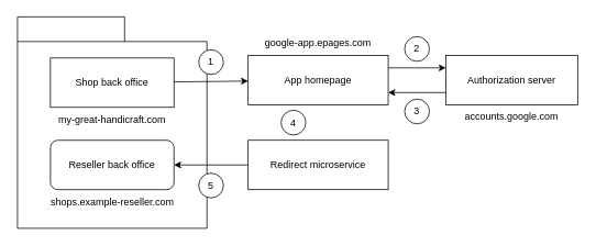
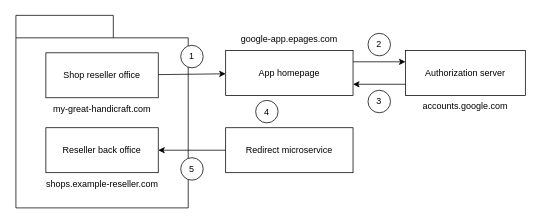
  <mxCell id="0" />
  <mxCell id="1" parent="0" />
  <mxCell id="2" value="" style="shape=folder;fontStyle=1;spacingTop=10;tabWidth=130;tabHeight=30;tabPosition=left;html=1;" parent="1" vertex="1"><mxGeometry x="20" y="20" width="230" height="257" as="geometry" /></mxCell>
  <mxCell id="3" value="my-great-handicraft.com" style="text;html=1;strokeColor=none;fillColor=none;align=center;verticalAlign=middle;whiteSpace=wrap;rounded=0;" parent="1" vertex="1"><mxGeometry x="60" y="130" width="150" height="30" as="geometry" /></mxCell>
- <mxCell id="4" value="Shop back office" style="rounded=0;whiteSpace=wrap;html=1;" parent="1" vertex="1"><mxGeometry x="60" y="70" width="150" height="60" as="geometry" /></mxCell>
- <mxCell id="5" value="Reseller back office" style="whiteSpace=wrap;html=1;rounded=1;" parent="1" vertex="1"><mxGeometry x="60" y="170" width="150" height="60" as="geometry" /></mxCell>
+ <mxCell id="4" value="Shop reseller office" style="rounded=0;whiteSpace=wrap;html=1;" parent="1" vertex="1"><mxGeometry x="60" y="70" width="150" height="60" as="geometry" /></mxCell>
+ <mxCell id="5" value="Reseller back office" style="rounded=0;whiteSpace=wrap;html=1;" parent="1" vertex="1"><mxGeometry x="60" y="170" width="150" height="60" as="geometry" /></mxCell>
  <mxCell id="6" value="shops.example-reseller.com" style="text;html=1;strokeColor=none;fillColor=none;align=center;verticalAlign=middle;whiteSpace=wrap;rounded=0;" parent="1" vertex="1"><mxGeometry x="35.5" y="231" width="199" height="30" as="geometry" /></mxCell>
  <mxCell id="7" value="Redirect microservice" style="rounded=0;whiteSpace=wrap;html=1;" parent="1" vertex="1"><mxGeometry x="300" y="170" width="170" height="60" as="geometry" /></mxCell>
  <mxCell id="8" value="App homepage" style="rounded=0;whiteSpace=wrap;html=1;" parent="1" vertex="1"><mxGeometry x="300" y="67" width="170" height="60" as="geometry" /></mxCell>
  <mxCell id="9" value="google-app.epages.com" style="text;html=1;strokeColor=none;fillColor=none;align=center;verticalAlign=middle;whiteSpace=wrap;rounded=0;" parent="1" vertex="1"><mxGeometry x="290" y="37" width="190" height="30" as="geometry" /></mxCell>
  <mxCell id="10" value="Authorization server" style="rounded=0;whiteSpace=wrap;html=1;" parent="1" vertex="1"><mxGeometry x="540" y="67" width="160" height="60" as="geometry" /></mxCell>
  <mxCell id="11" value="accounts.google.com" style="text;html=1;strokeColor=none;fillColor=none;align=center;verticalAlign=middle;whiteSpace=wrap;rounded=0;" parent="1" vertex="1"><mxGeometry x="590" y="127" width="60" height="30" as="geometry" /></mxCell>
  <mxCell id="12" value="" style="endArrow=classic;html=1;rounded=0;" parent="1" source="4" target="8" edge="1"><mxGeometry width="50" height="50" relative="1" as="geometry"><mxPoint x="170" y="140" as="sourcePoint" /><mxPoint x="220" y="90" as="targetPoint" /></mxGeometry></mxCell>
  <mxCell id="13" value="" style="endArrow=classic;html=1;rounded=0;entryX=0;entryY=0.25;entryDx=0;entryDy=0;exitX=1;exitY=0.25;exitDx=0;exitDy=0;" parent="1" source="8" target="10" edge="1"><mxGeometry width="50" height="50" relative="1" as="geometry"><mxPoint x="170" y="140" as="sourcePoint" /><mxPoint x="220" y="90" as="targetPoint" /></mxGeometry></mxCell>
  <mxCell id="14" value="" style="endArrow=classic;html=1;rounded=0;exitX=0;exitY=0.75;exitDx=0;exitDy=0;entryX=1;entryY=0.75;entryDx=0;entryDy=0;" parent="1" source="10" target="8" edge="1"><mxGeometry width="50" height="50" relative="1" as="geometry"><mxPoint x="170" y="140" as="sourcePoint" /><mxPoint x="220" y="90" as="targetPoint" /></mxGeometry></mxCell>
  <mxCell id="15" value="" style="endArrow=classic;html=1;rounded=0;" parent="1" source="7" target="5" edge="1"><mxGeometry width="50" height="50" relative="1" as="geometry"><mxPoint x="170" y="140" as="sourcePoint" /><mxPoint x="220" y="90" as="targetPoint" /></mxGeometry></mxCell>
  <mxCell id="16" value="1" style="ellipse;whiteSpace=wrap;html=1;aspect=fixed;" parent="1" vertex="1"><mxGeometry x="240" y="60" width="30" height="30" as="geometry" /></mxCell>
  <mxCell id="17" value="2" style="ellipse;whiteSpace=wrap;html=1;aspect=fixed;" parent="1" vertex="1"><mxGeometry x="490" y="44" width="30" height="30" as="geometry" /></mxCell>
  <mxCell id="18" value="3" style="ellipse;whiteSpace=wrap;html=1;aspect=fixed;" parent="1" vertex="1"><mxGeometry x="490" y="120" width="30" height="30" as="geometry" /></mxCell>
  <mxCell id="19" value="4" style="ellipse;whiteSpace=wrap;html=1;aspect=fixed;" parent="1" vertex="1"><mxGeometry x="340" y="133.5" width="30" height="30" as="geometry" /></mxCell>
  <mxCell id="20" value="5" style="ellipse;whiteSpace=wrap;html=1;aspect=fixed;" parent="1" vertex="1"><mxGeometry x="240" y="210" width="30" height="30" as="geometry" /></mxCell>
